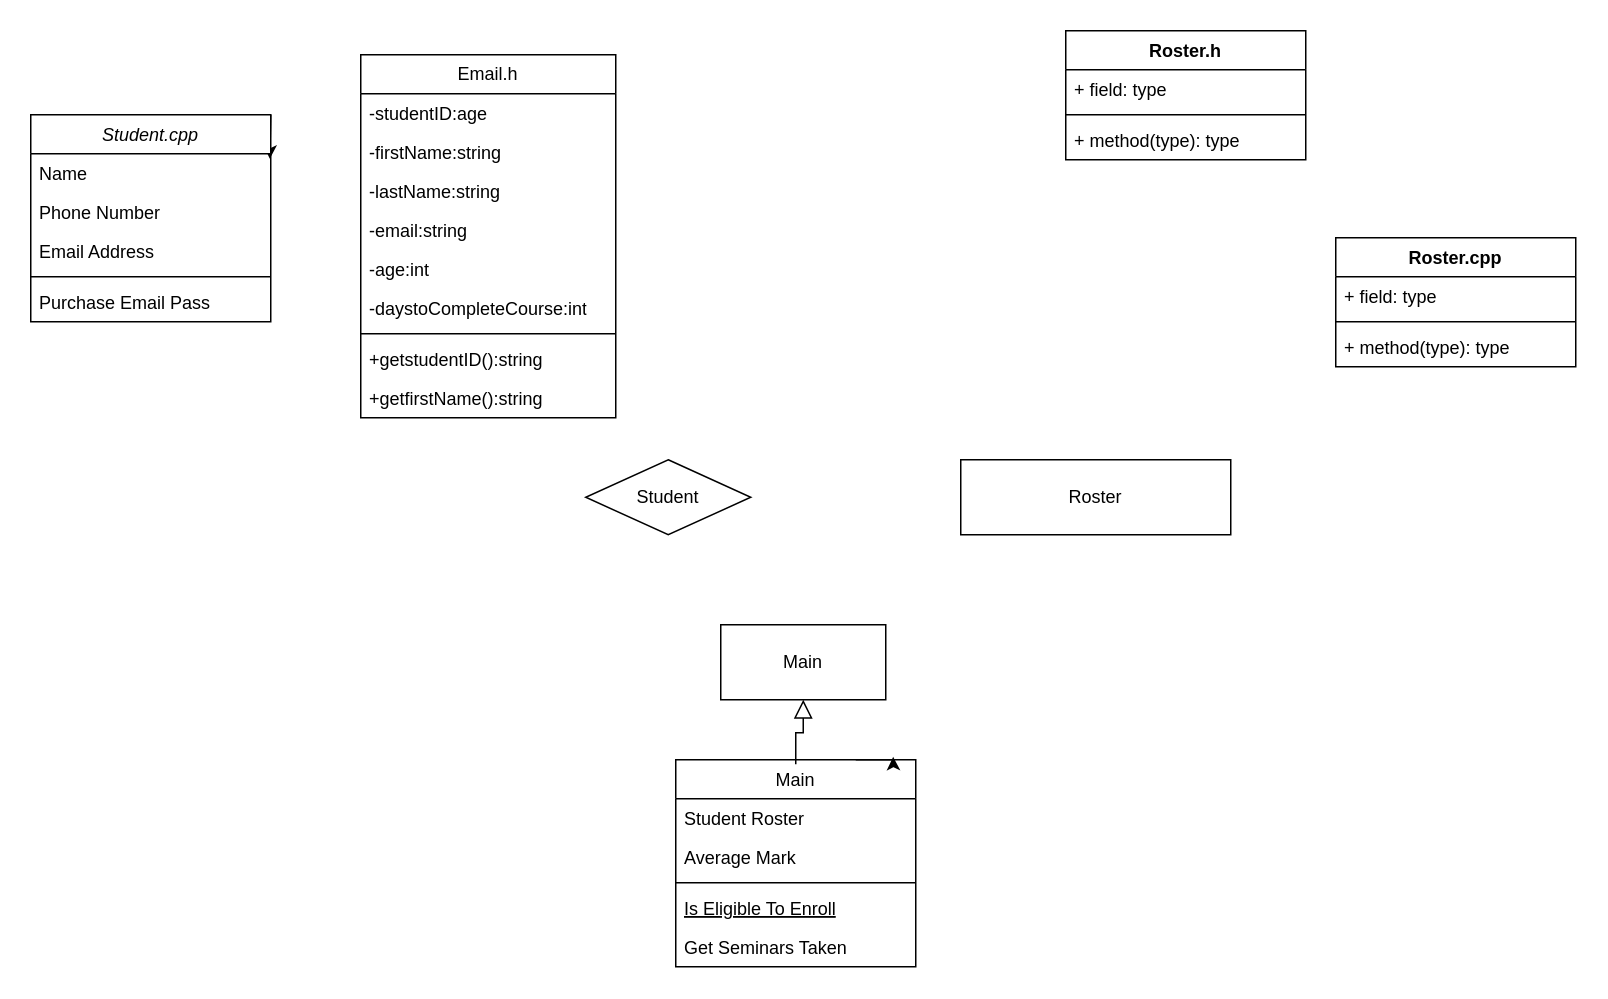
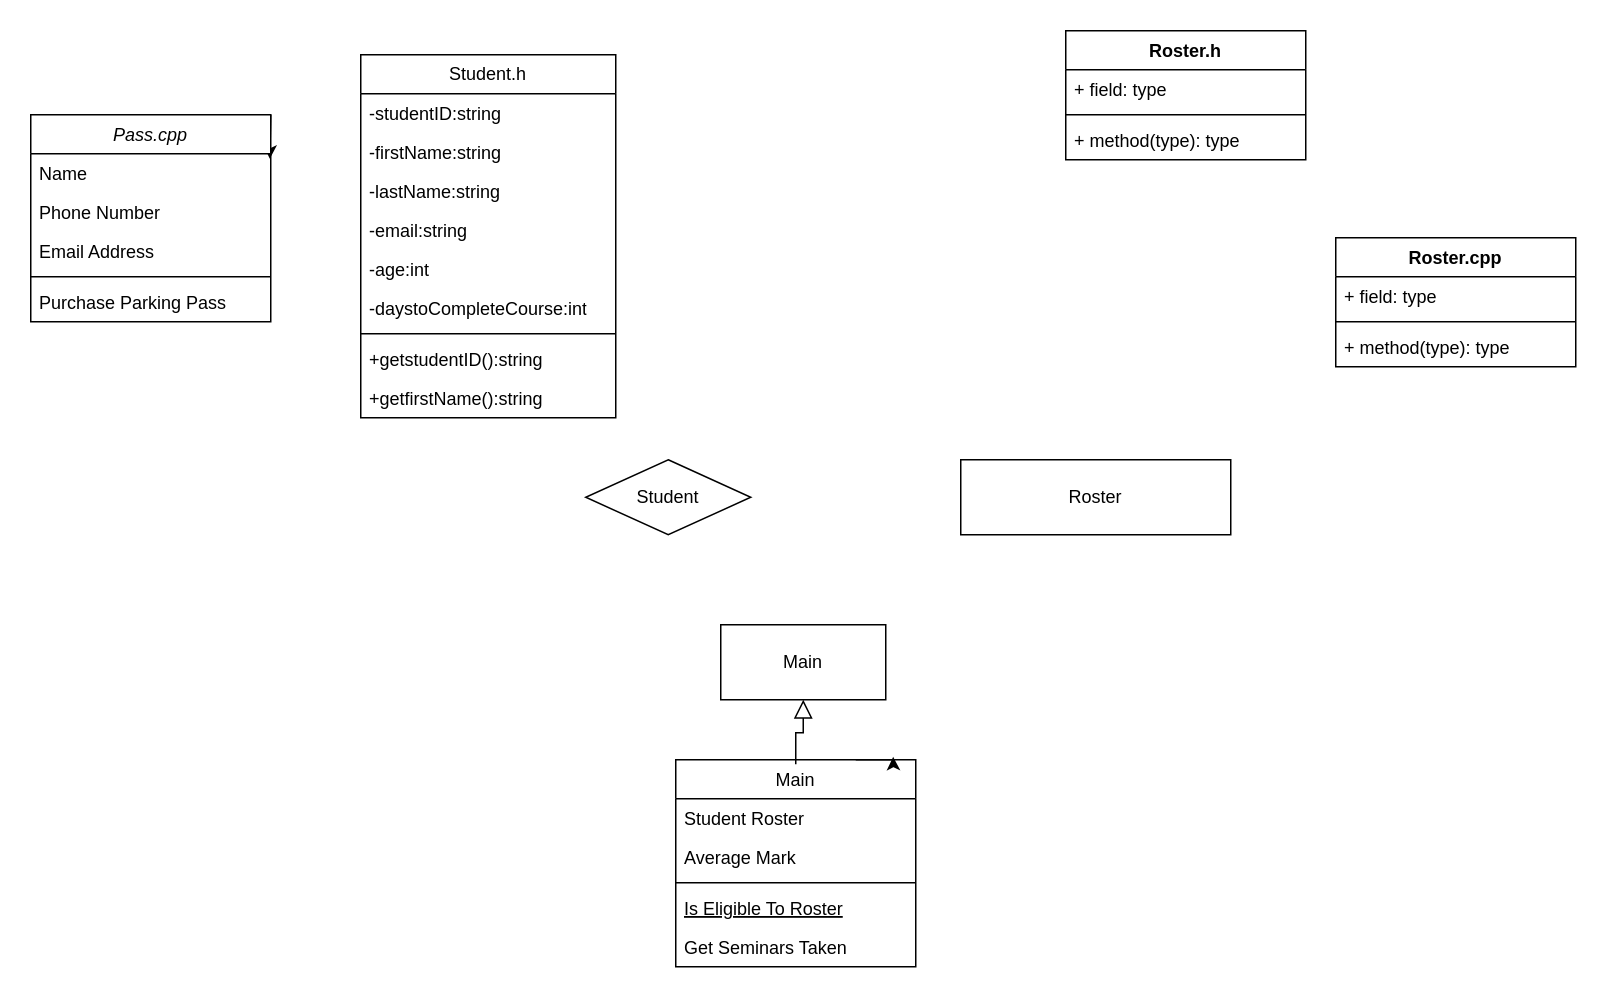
  <mxCell id="0" />
  <mxCell id="1" parent="0" />
  <mxCell id="2" value="Main" style="swimlane;fontStyle=0;align=center;verticalAlign=top;childLayout=stackLayout;horizontal=1;startSize=26;horizontalStack=0;resizeParent=1;resizeLast=0;collapsible=1;marginBottom=0;rounded=0;shadow=0;strokeWidth=1;" parent="1" vertex="1"><mxGeometry x="450" y="506" width="160" height="138" as="geometry"><mxRectangle x="130" y="380" width="160" height="26" as="alternateBounds" /></mxGeometry></mxCell>
  <mxCell id="3" value="Student Roster" style="text;align=left;verticalAlign=top;spacingLeft=4;spacingRight=4;overflow=hidden;rotatable=0;points=[[0,0.5],[1,0.5]];portConstraint=eastwest;" parent="2" vertex="1"><mxGeometry y="26" width="160" height="26" as="geometry" /></mxCell>
  <mxCell id="4" value="Average Mark" style="text;align=left;verticalAlign=top;spacingLeft=4;spacingRight=4;overflow=hidden;rotatable=0;points=[[0,0.5],[1,0.5]];portConstraint=eastwest;rounded=0;shadow=0;html=0;" parent="2" vertex="1"><mxGeometry y="52" width="160" height="26" as="geometry" /></mxCell>
  <mxCell id="5" value="" style="line;html=1;strokeWidth=1;align=left;verticalAlign=middle;spacingTop=-1;spacingLeft=3;spacingRight=3;rotatable=0;labelPosition=right;points=[];portConstraint=eastwest;" parent="2" vertex="1"><mxGeometry y="78" width="160" height="8" as="geometry" /></mxCell>
- <mxCell id="6" value="Is Eligible To Enroll" style="text;align=left;verticalAlign=top;spacingLeft=4;spacingRight=4;overflow=hidden;rotatable=0;points=[[0,0.5],[1,0.5]];portConstraint=eastwest;fontStyle=4" parent="2" vertex="1"><mxGeometry y="86" width="160" height="26" as="geometry" /></mxCell>
+ <mxCell id="6" value="Is Eligible To Roster" style="text;align=left;verticalAlign=top;spacingLeft=4;spacingRight=4;overflow=hidden;rotatable=0;points=[[0,0.5],[1,0.5]];portConstraint=eastwest;fontStyle=4" parent="2" vertex="1"><mxGeometry y="86" width="160" height="26" as="geometry" /></mxCell>
  <mxCell id="7" value="Get Seminars Taken" style="text;align=left;verticalAlign=top;spacingLeft=4;spacingRight=4;overflow=hidden;rotatable=0;points=[[0,0.5],[1,0.5]];portConstraint=eastwest;" parent="2" vertex="1"><mxGeometry y="112" width="160" height="26" as="geometry" /></mxCell>
  <mxCell id="8" value="" style="endArrow=block;endSize=10;endFill=0;shadow=0;strokeWidth=1;rounded=0;curved=0;edgeStyle=elbowEdgeStyle;elbow=vertical;exitX=0.5;exitY=0.022;exitDx=0;exitDy=0;exitPerimeter=0;" parent="1" source="2" target="29" edge="1"><mxGeometry width="160" relative="1" as="geometry"><mxPoint x="770" y="366" as="sourcePoint" /><mxPoint x="740" y="256" as="targetPoint" /></mxGeometry></mxCell>
  <mxCell id="9" style="edgeStyle=orthogonalEdgeStyle;rounded=0;orthogonalLoop=1;jettySize=auto;html=1;exitX=0.75;exitY=0;exitDx=0;exitDy=0;entryX=0.906;entryY=-0.014;entryDx=0;entryDy=0;entryPerimeter=0;" edge="1" parent="1" source="2" target="2"><mxGeometry relative="1" as="geometry" /></mxCell>
  <mxCell id="10" style="edgeStyle=orthogonalEdgeStyle;rounded=0;orthogonalLoop=1;jettySize=auto;html=1;exitX=1;exitY=0;exitDx=0;exitDy=0;" edge="1" parent="1" source="11"><mxGeometry relative="1" as="geometry"><mxPoint x="179.385" y="105.385" as="targetPoint" /></mxGeometry></mxCell>
- <mxCell id="11" value="Student.cpp" style="swimlane;fontStyle=2;align=center;verticalAlign=top;childLayout=stackLayout;horizontal=1;startSize=26;horizontalStack=0;resizeParent=1;resizeLast=0;collapsible=1;marginBottom=0;rounded=0;shadow=0;strokeWidth=1;" vertex="1" parent="1"><mxGeometry x="20" y="76" width="160" height="138" as="geometry"><mxRectangle x="230" y="140" width="160" height="26" as="alternateBounds" /></mxGeometry></mxCell>
+ <mxCell id="11" value="Pass.cpp" style="swimlane;fontStyle=2;align=center;verticalAlign=top;childLayout=stackLayout;horizontal=1;startSize=26;horizontalStack=0;resizeParent=1;resizeLast=0;collapsible=1;marginBottom=0;rounded=0;shadow=0;strokeWidth=1;" vertex="1" parent="1"><mxGeometry x="20" y="76" width="160" height="138" as="geometry"><mxRectangle x="230" y="140" width="160" height="26" as="alternateBounds" /></mxGeometry></mxCell>
  <mxCell id="12" value="Name" style="text;align=left;verticalAlign=top;spacingLeft=4;spacingRight=4;overflow=hidden;rotatable=0;points=[[0,0.5],[1,0.5]];portConstraint=eastwest;" vertex="1" parent="11"><mxGeometry y="26" width="160" height="26" as="geometry" /></mxCell>
  <mxCell id="13" value="Phone Number" style="text;align=left;verticalAlign=top;spacingLeft=4;spacingRight=4;overflow=hidden;rotatable=0;points=[[0,0.5],[1,0.5]];portConstraint=eastwest;rounded=0;shadow=0;html=0;" vertex="1" parent="11"><mxGeometry y="52" width="160" height="26" as="geometry" /></mxCell>
  <mxCell id="14" value="Email Address" style="text;align=left;verticalAlign=top;spacingLeft=4;spacingRight=4;overflow=hidden;rotatable=0;points=[[0,0.5],[1,0.5]];portConstraint=eastwest;rounded=0;shadow=0;html=0;" vertex="1" parent="11"><mxGeometry y="78" width="160" height="26" as="geometry" /></mxCell>
  <mxCell id="15" value="" style="line;html=1;strokeWidth=1;align=left;verticalAlign=middle;spacingTop=-1;spacingLeft=3;spacingRight=3;rotatable=0;labelPosition=right;points=[];portConstraint=eastwest;" vertex="1" parent="11"><mxGeometry y="104" width="160" height="8" as="geometry" /></mxCell>
- <mxCell id="16" value="Purchase Email Pass" style="text;align=left;verticalAlign=top;spacingLeft=4;spacingRight=4;overflow=hidden;rotatable=0;points=[[0,0.5],[1,0.5]];portConstraint=eastwest;" vertex="1" parent="11"><mxGeometry y="112" width="160" height="26" as="geometry" /></mxCell>
- <mxCell id="17" value="Email.h" style="swimlane;fontStyle=0;childLayout=stackLayout;horizontal=1;startSize=26;fillColor=none;horizontalStack=0;resizeParent=1;resizeParentMax=0;resizeLast=0;collapsible=1;marginBottom=0;whiteSpace=wrap;html=1;" vertex="1" parent="1"><mxGeometry x="240" y="36" width="170" height="242" as="geometry" /></mxCell>
- <mxCell id="18" value="-studentID:age" style="text;strokeColor=none;fillColor=none;align=left;verticalAlign=top;spacingLeft=4;spacingRight=4;overflow=hidden;rotatable=0;points=[[0,0.5],[1,0.5]];portConstraint=eastwest;whiteSpace=wrap;html=1;" vertex="1" parent="17"><mxGeometry y="26" width="170" height="26" as="geometry" /></mxCell>
+ <mxCell id="16" value="Purchase Parking Pass" style="text;align=left;verticalAlign=top;spacingLeft=4;spacingRight=4;overflow=hidden;rotatable=0;points=[[0,0.5],[1,0.5]];portConstraint=eastwest;" vertex="1" parent="11"><mxGeometry y="112" width="160" height="26" as="geometry" /></mxCell>
+ <mxCell id="17" value="Student.h" style="swimlane;fontStyle=0;childLayout=stackLayout;horizontal=1;startSize=26;fillColor=none;horizontalStack=0;resizeParent=1;resizeParentMax=0;resizeLast=0;collapsible=1;marginBottom=0;whiteSpace=wrap;html=1;" vertex="1" parent="1"><mxGeometry x="240" y="36" width="170" height="242" as="geometry" /></mxCell>
+ <mxCell id="18" value="-studentID:string" style="text;strokeColor=none;fillColor=none;align=left;verticalAlign=top;spacingLeft=4;spacingRight=4;overflow=hidden;rotatable=0;points=[[0,0.5],[1,0.5]];portConstraint=eastwest;whiteSpace=wrap;html=1;" vertex="1" parent="17"><mxGeometry y="26" width="170" height="26" as="geometry" /></mxCell>
  <mxCell id="19" value="&lt;div&gt;-firstName:string&lt;/div&gt;&lt;div&gt;&lt;br&gt;&lt;/div&gt;" style="text;strokeColor=none;fillColor=none;align=left;verticalAlign=top;spacingLeft=4;spacingRight=4;overflow=hidden;rotatable=0;points=[[0,0.5],[1,0.5]];portConstraint=eastwest;whiteSpace=wrap;html=1;" vertex="1" parent="17"><mxGeometry y="52" width="170" height="26" as="geometry" /></mxCell>
  <mxCell id="20" value="-lastName:string" style="text;strokeColor=none;fillColor=none;align=left;verticalAlign=top;spacingLeft=4;spacingRight=4;overflow=hidden;rotatable=0;points=[[0,0.5],[1,0.5]];portConstraint=eastwest;whiteSpace=wrap;html=1;" vertex="1" parent="17"><mxGeometry y="78" width="170" height="26" as="geometry" /></mxCell>
  <mxCell id="21" value="-email:string" style="text;strokeColor=none;fillColor=none;align=left;verticalAlign=top;spacingLeft=4;spacingRight=4;overflow=hidden;rotatable=0;points=[[0,0.5],[1,0.5]];portConstraint=eastwest;whiteSpace=wrap;html=1;" vertex="1" parent="17"><mxGeometry y="104" width="170" height="26" as="geometry" /></mxCell>
  <mxCell id="22" value="-age:int" style="text;strokeColor=none;fillColor=none;align=left;verticalAlign=top;spacingLeft=4;spacingRight=4;overflow=hidden;rotatable=0;points=[[0,0.5],[1,0.5]];portConstraint=eastwest;whiteSpace=wrap;html=1;" vertex="1" parent="17"><mxGeometry y="130" width="170" height="26" as="geometry" /></mxCell>
  <mxCell id="23" value="&lt;div&gt;-daystoCompleteCourse:int&lt;/div&gt;&lt;div&gt;&lt;br&gt;&lt;/div&gt;" style="text;strokeColor=none;fillColor=none;align=left;verticalAlign=top;spacingLeft=4;spacingRight=4;overflow=hidden;rotatable=0;points=[[0,0.5],[1,0.5]];portConstraint=eastwest;whiteSpace=wrap;html=1;" vertex="1" parent="17"><mxGeometry y="156" width="170" height="26" as="geometry" /></mxCell>
  <mxCell id="24" value="" style="line;html=1;strokeWidth=1;align=left;verticalAlign=middle;spacingTop=-1;spacingLeft=3;spacingRight=3;rotatable=0;labelPosition=right;points=[];portConstraint=eastwest;" vertex="1" parent="17"><mxGeometry y="182" width="170" height="8" as="geometry" /></mxCell>
  <mxCell id="25" value="&lt;div&gt;+getstudentID():string&lt;br&gt;&lt;/div&gt;&lt;div&gt;&lt;br&gt;&lt;/div&gt;" style="text;strokeColor=none;fillColor=none;align=left;verticalAlign=top;spacingLeft=4;spacingRight=4;overflow=hidden;rotatable=0;points=[[0,0.5],[1,0.5]];portConstraint=eastwest;whiteSpace=wrap;html=1;" vertex="1" parent="17"><mxGeometry y="190" width="170" height="26" as="geometry" /></mxCell>
  <mxCell id="26" value="+getfirstName():string" style="text;strokeColor=none;fillColor=none;align=left;verticalAlign=top;spacingLeft=4;spacingRight=4;overflow=hidden;rotatable=0;points=[[0,0.5],[1,0.5]];portConstraint=eastwest;whiteSpace=wrap;html=1;" vertex="1" parent="17"><mxGeometry y="216" width="170" height="26" as="geometry" /></mxCell>
  <mxCell id="27" value="Student" style="rhombus;html=1;whiteSpace=wrap;" vertex="1" parent="1"><mxGeometry x="390" y="306" width="110" height="50" as="geometry" /></mxCell>
  <mxCell id="28" value="Roster" style="html=1;whiteSpace=wrap;" vertex="1" parent="1"><mxGeometry x="640" y="306" width="180" height="50" as="geometry" /></mxCell>
  <mxCell id="29" value="Main" style="html=1;whiteSpace=wrap;" vertex="1" parent="1"><mxGeometry x="480" y="416" width="110" height="50" as="geometry" /></mxCell>
  <mxCell id="30" value="Roster.cpp" style="swimlane;fontStyle=1;align=center;verticalAlign=top;childLayout=stackLayout;horizontal=1;startSize=26;horizontalStack=0;resizeParent=1;resizeParentMax=0;resizeLast=0;collapsible=1;marginBottom=0;whiteSpace=wrap;html=1;" vertex="1" parent="1"><mxGeometry x="890" y="158" width="160" height="86" as="geometry" /></mxCell>
  <mxCell id="31" value="+ field: type" style="text;strokeColor=none;fillColor=none;align=left;verticalAlign=top;spacingLeft=4;spacingRight=4;overflow=hidden;rotatable=0;points=[[0,0.5],[1,0.5]];portConstraint=eastwest;whiteSpace=wrap;html=1;" vertex="1" parent="30"><mxGeometry y="26" width="160" height="26" as="geometry" /></mxCell>
  <mxCell id="32" value="" style="line;strokeWidth=1;fillColor=none;align=left;verticalAlign=middle;spacingTop=-1;spacingLeft=3;spacingRight=3;rotatable=0;labelPosition=right;points=[];portConstraint=eastwest;strokeColor=inherit;" vertex="1" parent="30"><mxGeometry y="52" width="160" height="8" as="geometry" /></mxCell>
  <mxCell id="33" value="+ method(type): type" style="text;strokeColor=none;fillColor=none;align=left;verticalAlign=top;spacingLeft=4;spacingRight=4;overflow=hidden;rotatable=0;points=[[0,0.5],[1,0.5]];portConstraint=eastwest;whiteSpace=wrap;html=1;" vertex="1" parent="30"><mxGeometry y="60" width="160" height="26" as="geometry" /></mxCell>
  <mxCell id="34" value="Roster.h" style="swimlane;fontStyle=1;align=center;verticalAlign=top;childLayout=stackLayout;horizontal=1;startSize=26;horizontalStack=0;resizeParent=1;resizeParentMax=0;resizeLast=0;collapsible=1;marginBottom=0;whiteSpace=wrap;html=1;" vertex="1" parent="1"><mxGeometry x="710" y="20" width="160" height="86" as="geometry" /></mxCell>
  <mxCell id="35" value="+ field: type" style="text;strokeColor=none;fillColor=none;align=left;verticalAlign=top;spacingLeft=4;spacingRight=4;overflow=hidden;rotatable=0;points=[[0,0.5],[1,0.5]];portConstraint=eastwest;whiteSpace=wrap;html=1;" vertex="1" parent="34"><mxGeometry y="26" width="160" height="26" as="geometry" /></mxCell>
  <mxCell id="36" value="" style="line;strokeWidth=1;fillColor=none;align=left;verticalAlign=middle;spacingTop=-1;spacingLeft=3;spacingRight=3;rotatable=0;labelPosition=right;points=[];portConstraint=eastwest;strokeColor=inherit;" vertex="1" parent="34"><mxGeometry y="52" width="160" height="8" as="geometry" /></mxCell>
  <mxCell id="37" value="+ method(type): type" style="text;strokeColor=none;fillColor=none;align=left;verticalAlign=top;spacingLeft=4;spacingRight=4;overflow=hidden;rotatable=0;points=[[0,0.5],[1,0.5]];portConstraint=eastwest;whiteSpace=wrap;html=1;" vertex="1" parent="34"><mxGeometry y="60" width="160" height="26" as="geometry" /></mxCell>
